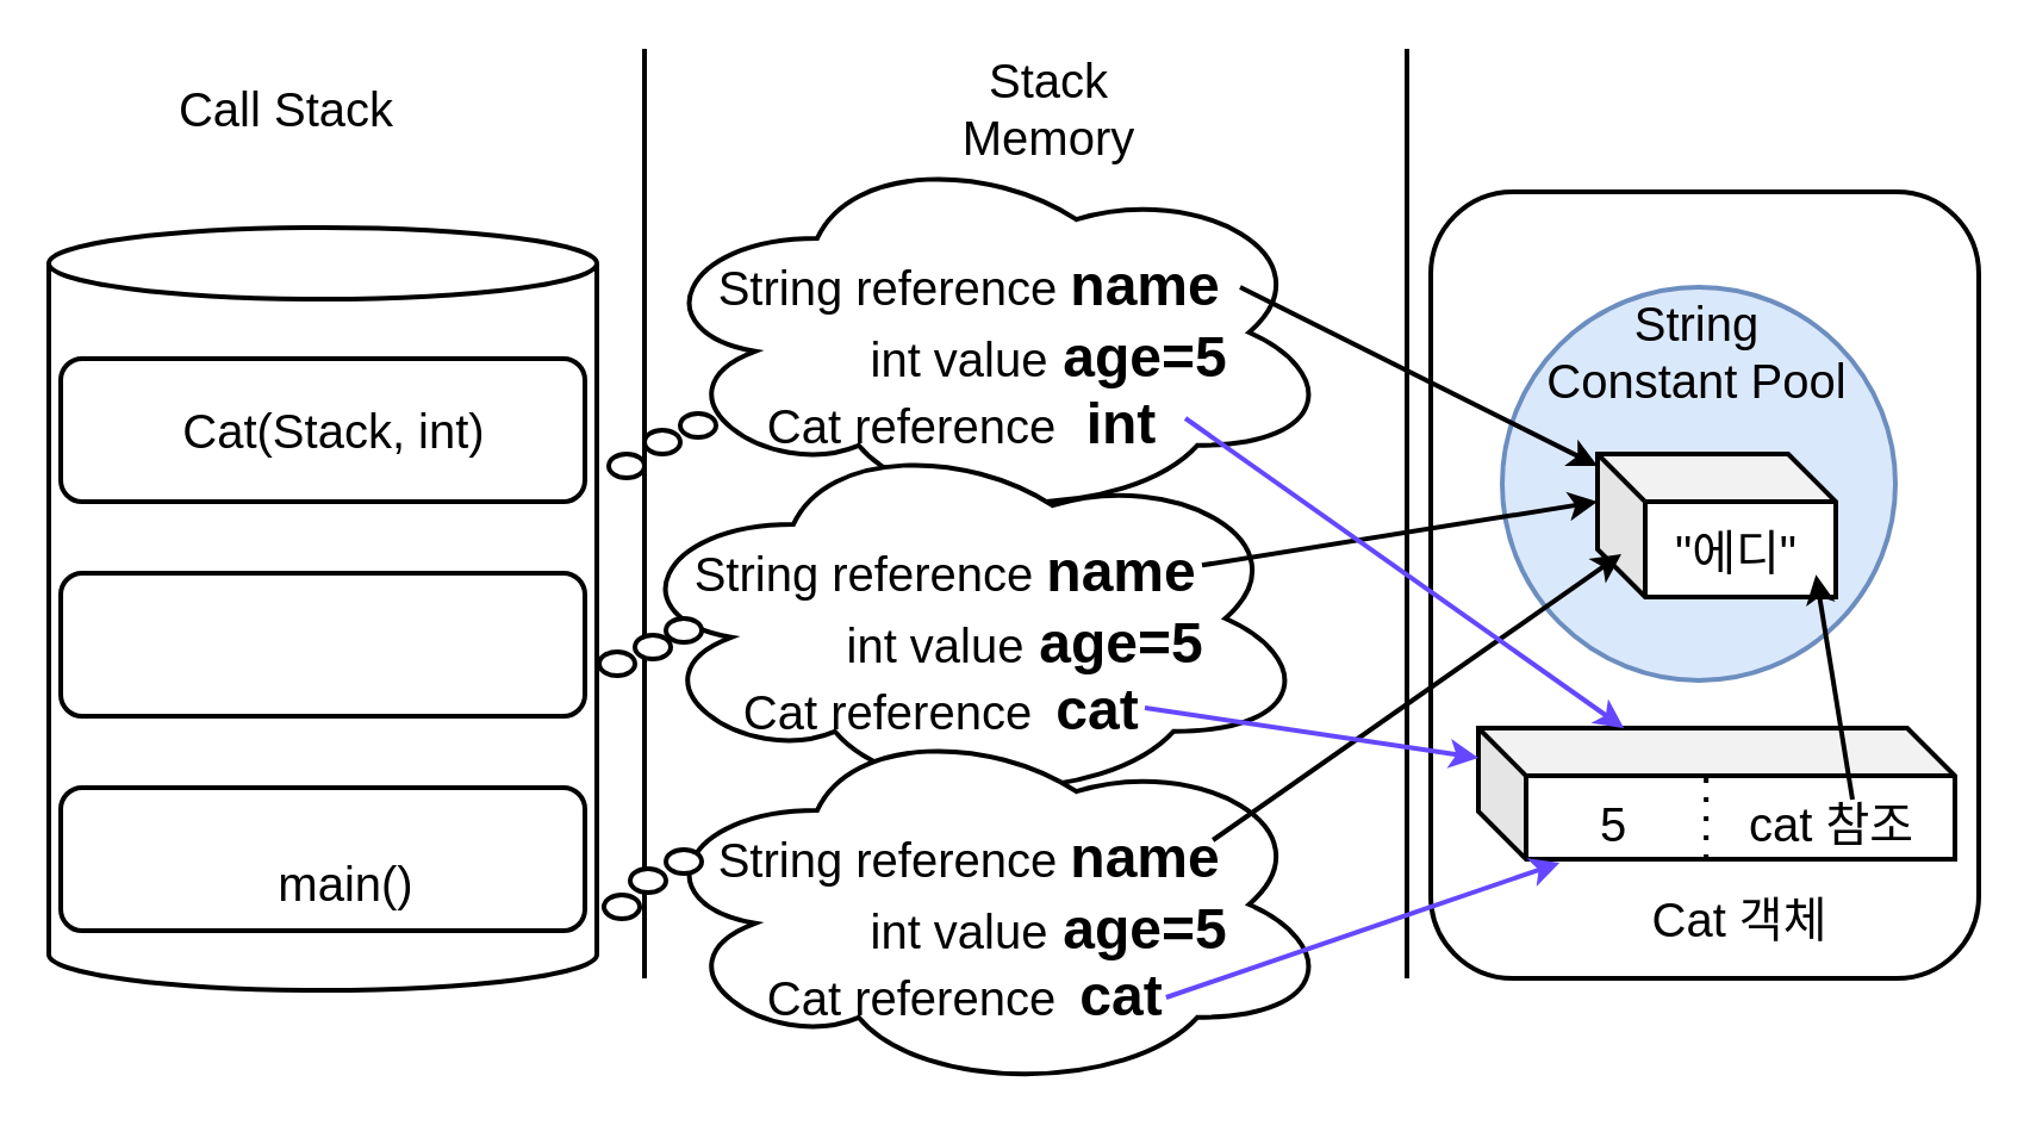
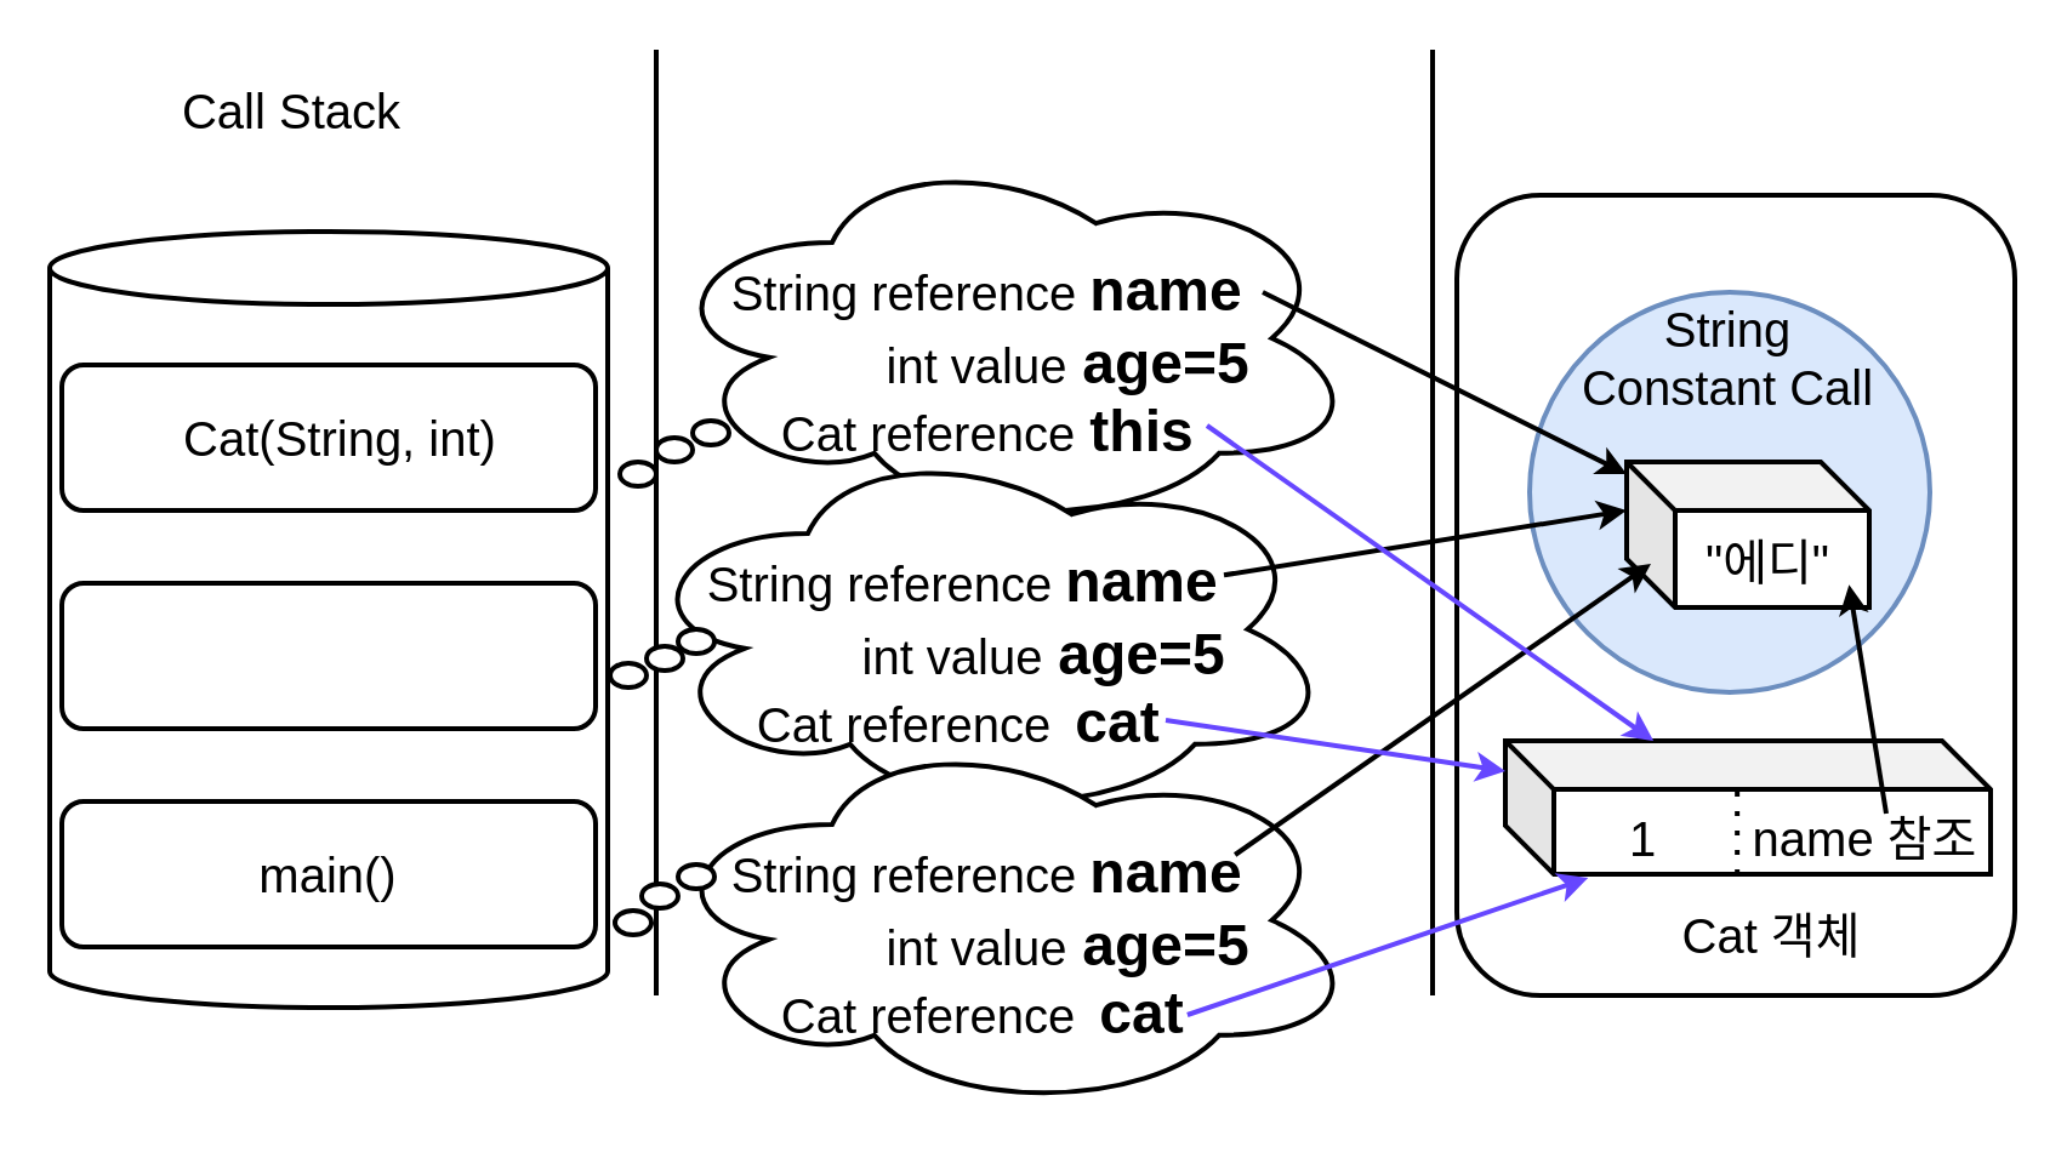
  <mxCell id="0" />
  <mxCell id="1" parent="0" />
  <mxCell id="2" value="" style="endArrow=none;html=1;rounded=0;strokeWidth=2;" edge="1" parent="1"><mxGeometry width="50" height="50" relative="1" as="geometry"><mxPoint x="270" y="410" as="sourcePoint" /><mxPoint x="270" y="20" as="targetPoint" /></mxGeometry></mxCell>
  <mxCell id="3" value="" style="endArrow=none;html=1;rounded=0;strokeWidth=2;" edge="1" parent="1"><mxGeometry width="50" height="50" relative="1" as="geometry"><mxPoint x="590" y="410" as="sourcePoint" /><mxPoint x="590" y="20" as="targetPoint" /></mxGeometry></mxCell>
  <mxCell id="4" value="&lt;font style=&quot;font-size: 20px;&quot;&gt;Call Stack&lt;/font&gt;" style="text;html=1;strokeColor=none;fillColor=none;align=center;verticalAlign=middle;whiteSpace=wrap;rounded=0;" vertex="1" parent="1"><mxGeometry x="70" y="30" width="100" height="30" as="geometry" /></mxCell>
- <mxCell id="5" value="&lt;div style=&quot;font-size: 20px;&quot;&gt;&lt;font style=&quot;font-size: 20px;&quot;&gt;Stack Memory&lt;/font&gt;&lt;/div&gt;" style="text;html=1;strokeColor=none;fillColor=none;align=center;verticalAlign=middle;whiteSpace=wrap;rounded=0;" vertex="1" parent="1"><mxGeometry x="390" y="30" width="100" height="30" as="geometry" /></mxCell>
  <mxCell id="6" value="" style="shape=cylinder3;whiteSpace=wrap;html=1;boundedLbl=1;backgroundOutline=1;size=15;strokeWidth=2;fontSize=20;" vertex="1" parent="1"><mxGeometry x="20" y="95" width="230" height="320" as="geometry" /></mxCell>
  <mxCell id="7" value="" style="rounded=1;whiteSpace=wrap;html=1;strokeWidth=2;fontSize=20;" vertex="1" parent="1"><mxGeometry x="600" y="80" width="230" height="330" as="geometry" /></mxCell>
  <mxCell id="8" value="" style="ellipse;whiteSpace=wrap;html=1;aspect=fixed;strokeWidth=2;fontSize=20;fillColor=#dae8fc;strokeColor=#6c8ebf;" vertex="1" parent="1"><mxGeometry x="630" y="120" width="165" height="165" as="geometry" /></mxCell>
- <mxCell id="9" value="String Constant Pool" style="text;html=1;strokeColor=none;fillColor=none;align=center;verticalAlign=middle;whiteSpace=wrap;rounded=0;strokeWidth=2;fontSize=20;" vertex="1" parent="1"><mxGeometry x="647" y="122" width="130" height="50" as="geometry" /></mxCell>
+ <mxCell id="9" value="String Constant Call" style="text;html=1;strokeColor=none;fillColor=none;align=center;verticalAlign=middle;whiteSpace=wrap;rounded=0;strokeWidth=2;fontSize=20;" vertex="1" parent="1"><mxGeometry x="647" y="122" width="130" height="50" as="geometry" /></mxCell>
  <mxCell id="10" value="" style="group" vertex="1" connectable="0" parent="1"><mxGeometry x="670" y="190" width="100" height="60" as="geometry" /></mxCell>
  <mxCell id="11" value="" style="shape=cube;whiteSpace=wrap;html=1;boundedLbl=1;backgroundOutline=1;darkOpacity=0.05;darkOpacity2=0.1;strokeWidth=2;fontSize=20;" vertex="1" parent="10"><mxGeometry width="100" height="60" as="geometry" /></mxCell>
  <mxCell id="12" value="&quot;에디&quot;" style="text;html=1;strokeColor=none;fillColor=none;align=center;verticalAlign=middle;whiteSpace=wrap;rounded=0;strokeWidth=2;fontSize=20;" vertex="1" parent="10"><mxGeometry x="25" y="22.5" width="66.667" height="37.5" as="geometry" /></mxCell>
  <mxCell id="13" value="" style="shape=cube;whiteSpace=wrap;html=1;boundedLbl=1;backgroundOutline=1;darkOpacity=0.05;darkOpacity2=0.1;strokeWidth=2;fontSize=20;" vertex="1" parent="1"><mxGeometry x="620" y="305" width="200" height="55" as="geometry" /></mxCell>
  <mxCell id="14" value="Cat 객체" style="text;html=1;strokeColor=none;fillColor=none;align=center;verticalAlign=middle;whiteSpace=wrap;rounded=0;strokeWidth=2;fontSize=20;" vertex="1" parent="1"><mxGeometry x="690" y="370" width="80" height="30" as="geometry" /></mxCell>
  <mxCell id="15" value="" style="endArrow=none;dashed=1;html=1;dashPattern=1 3;strokeWidth=2;rounded=0;fontSize=20;" edge="1" parent="1"><mxGeometry width="50" height="50" relative="1" as="geometry"><mxPoint x="715.58" y="360" as="sourcePoint" /><mxPoint x="715.58" y="320" as="targetPoint" /><Array as="points"><mxPoint x="715.58" y="340" /></Array></mxGeometry></mxCell>
- <mxCell id="16" value="cat 참조" style="text;html=1;strokeColor=none;fillColor=none;align=center;verticalAlign=middle;whiteSpace=wrap;rounded=0;strokeWidth=2;fontSize=20;" vertex="1" parent="1"><mxGeometry x="717" y="330" width="103" height="30" as="geometry" /></mxCell>
- <mxCell id="17" value="5" style="text;html=1;strokeColor=none;fillColor=none;align=center;verticalAlign=middle;whiteSpace=wrap;rounded=0;strokeWidth=2;fontSize=20;" vertex="1" parent="1"><mxGeometry x="647" y="330" width="60" height="30" as="geometry" /></mxCell>
+ <mxCell id="16" value="name 참조" style="text;html=1;strokeColor=none;fillColor=none;align=center;verticalAlign=middle;whiteSpace=wrap;rounded=0;strokeWidth=2;fontSize=20;" vertex="1" parent="1"><mxGeometry x="717" y="330" width="103" height="30" as="geometry" /></mxCell>
+ <mxCell id="17" value="1" style="text;html=1;strokeColor=none;fillColor=none;align=center;verticalAlign=middle;whiteSpace=wrap;rounded=0;strokeWidth=2;fontSize=20;" vertex="1" parent="1"><mxGeometry x="647" y="330" width="60" height="30" as="geometry" /></mxCell>
  <mxCell id="18" value="" style="group" vertex="1" connectable="0" parent="1"><mxGeometry x="25" y="150" width="220" height="60" as="geometry" /></mxCell>
  <mxCell id="19" value="" style="rounded=1;whiteSpace=wrap;html=1;fontSize=20;strokeWidth=2;" vertex="1" parent="18"><mxGeometry width="220" height="60" as="geometry" /></mxCell>
- <mxCell id="20" value="Cat(Stack, int)" style="text;html=1;strokeColor=none;fillColor=none;align=center;verticalAlign=middle;whiteSpace=wrap;rounded=0;strokeWidth=2;fontSize=20;" vertex="1" parent="18"><mxGeometry x="45" y="15" width="140" height="30" as="geometry" /></mxCell>
+ <mxCell id="20" value="Cat(String, int)" style="text;html=1;strokeColor=none;fillColor=none;align=center;verticalAlign=middle;whiteSpace=wrap;rounded=0;strokeWidth=2;fontSize=20;" vertex="1" parent="18"><mxGeometry x="45" y="15" width="140" height="30" as="geometry" /></mxCell>
  <mxCell id="21" value="" style="group" vertex="1" connectable="0" parent="1"><mxGeometry x="25" y="240" width="220" height="60" as="geometry" /></mxCell>
  <mxCell id="22" value="" style="rounded=1;whiteSpace=wrap;html=1;fontSize=20;strokeWidth=2;" vertex="1" parent="21"><mxGeometry width="220" height="60" as="geometry" /></mxCell>
  <mxCell id="23" value="" style="group" vertex="1" connectable="0" parent="1"><mxGeometry x="25" y="330" width="220" height="60" as="geometry" /></mxCell>
  <mxCell id="24" value="" style="rounded=1;whiteSpace=wrap;html=1;fontSize=20;strokeWidth=2;" vertex="1" parent="23"><mxGeometry width="220" height="60" as="geometry" /></mxCell>
- <mxCell id="25" value="main()" style="text;html=1;strokeColor=none;fillColor=none;align=center;verticalAlign=middle;whiteSpace=wrap;rounded=0;strokeWidth=2;fontSize=20;" vertex="1" parent="23"><mxGeometry x="90" y="25" width="60" height="30" as="geometry" /></mxCell>
+ <mxCell id="25" value="main()" style="text;html=1;strokeColor=none;fillColor=none;align=center;verticalAlign=middle;whiteSpace=wrap;rounded=0;strokeWidth=2;fontSize=20;" vertex="1" parent="23"><mxGeometry x="80" y="15" width="60" height="30" as="geometry" /></mxCell>
  <mxCell id="26" value="" style="group" vertex="1" connectable="0" parent="1"><mxGeometry x="250" y="60" width="310" height="158" as="geometry" /></mxCell>
  <mxCell id="27" value="" style="ellipse;shape=cloud;whiteSpace=wrap;html=1;strokeWidth=2;fontSize=20;" vertex="1" parent="26"><mxGeometry x="20" width="290" height="158" as="geometry" /></mxCell>
  <mxCell id="28" value="String reference" style="text;html=1;strokeColor=none;fillColor=none;align=center;verticalAlign=middle;whiteSpace=wrap;rounded=0;strokeWidth=2;fontSize=20;" vertex="1" parent="26"><mxGeometry y="50" width="245" height="20" as="geometry" /></mxCell>
  <mxCell id="29" value="int value" style="text;html=1;strokeColor=none;fillColor=none;align=center;verticalAlign=middle;whiteSpace=wrap;rounded=0;strokeWidth=2;fontSize=20;" vertex="1" parent="26"><mxGeometry x="30" y="80" width="245" height="20" as="geometry" /></mxCell>
  <mxCell id="30" value="Cat reference" style="text;html=1;strokeColor=none;fillColor=none;align=center;verticalAlign=middle;whiteSpace=wrap;rounded=0;strokeWidth=2;fontSize=20;" vertex="1" parent="26"><mxGeometry x="10" y="108" width="245" height="20" as="geometry" /></mxCell>
  <mxCell id="31" value="name" style="text;strokeColor=none;fillColor=none;html=1;fontSize=24;fontStyle=1;verticalAlign=middle;align=center;strokeWidth=2;" vertex="1" parent="26"><mxGeometry x="180" y="40" width="100" height="40" as="geometry" /></mxCell>
  <mxCell id="32" value="age=5" style="text;strokeColor=none;fillColor=none;html=1;fontSize=24;fontStyle=1;verticalAlign=middle;align=center;strokeWidth=2;" vertex="1" parent="26"><mxGeometry x="180" y="70" width="100" height="40" as="geometry" /></mxCell>
- <mxCell id="33" value="int" style="text;strokeColor=none;fillColor=none;html=1;fontSize=24;fontStyle=1;verticalAlign=middle;align=center;strokeWidth=2;" vertex="1" parent="26"><mxGeometry x="170" y="98" width="100" height="40" as="geometry" /></mxCell>
+ <mxCell id="33" value="this" style="text;strokeColor=none;fillColor=none;html=1;fontSize=24;fontStyle=1;verticalAlign=middle;align=center;strokeWidth=2;" vertex="1" parent="26"><mxGeometry x="170" y="98" width="100" height="40" as="geometry" /></mxCell>
  <mxCell id="34" value="" style="endArrow=classic;html=1;rounded=0;strokeWidth=2;fontSize=20;" edge="1" parent="26" target="11"><mxGeometry width="50" height="50" relative="1" as="geometry"><mxPoint x="270" y="60" as="sourcePoint" /><mxPoint x="320" y="10" as="targetPoint" /></mxGeometry></mxCell>
  <mxCell id="35" value="" style="group" vertex="1" connectable="0" parent="1"><mxGeometry x="240" y="180" width="310" height="158" as="geometry" /></mxCell>
  <mxCell id="36" value="" style="ellipse;shape=cloud;whiteSpace=wrap;html=1;strokeWidth=2;fontSize=20;" vertex="1" parent="35"><mxGeometry x="20" width="290" height="158" as="geometry" /></mxCell>
  <mxCell id="37" value="String reference" style="text;html=1;strokeColor=none;fillColor=none;align=center;verticalAlign=middle;whiteSpace=wrap;rounded=0;strokeWidth=2;fontSize=20;" vertex="1" parent="35"><mxGeometry y="50" width="245" height="20" as="geometry" /></mxCell>
  <mxCell id="38" value="int value" style="text;html=1;strokeColor=none;fillColor=none;align=center;verticalAlign=middle;whiteSpace=wrap;rounded=0;strokeWidth=2;fontSize=20;" vertex="1" parent="35"><mxGeometry x="30" y="80" width="245" height="20" as="geometry" /></mxCell>
  <mxCell id="39" value="Cat reference" style="text;html=1;strokeColor=none;fillColor=none;align=center;verticalAlign=middle;whiteSpace=wrap;rounded=0;strokeWidth=2;fontSize=20;" vertex="1" parent="35"><mxGeometry x="10" y="108" width="245" height="20" as="geometry" /></mxCell>
  <mxCell id="40" value="name" style="text;strokeColor=none;fillColor=none;html=1;fontSize=24;fontStyle=1;verticalAlign=middle;align=center;strokeWidth=2;" vertex="1" parent="35"><mxGeometry x="180" y="40" width="100" height="40" as="geometry" /></mxCell>
  <mxCell id="41" value="age=5" style="text;strokeColor=none;fillColor=none;html=1;fontSize=24;fontStyle=1;verticalAlign=middle;align=center;strokeWidth=2;" vertex="1" parent="35"><mxGeometry x="180" y="70" width="100" height="40" as="geometry" /></mxCell>
  <mxCell id="42" value="cat" style="text;strokeColor=none;fillColor=none;html=1;fontSize=24;fontStyle=1;verticalAlign=middle;align=center;strokeWidth=2;" vertex="1" parent="35"><mxGeometry x="170" y="98" width="100" height="40" as="geometry" /></mxCell>
  <mxCell id="43" value="" style="ellipse;whiteSpace=wrap;html=1;strokeWidth=2;fontSize=20;" vertex="1" parent="35"><mxGeometry x="15" y="10" width="15" height="10" as="geometry" /></mxCell>
  <mxCell id="44" value="" style="ellipse;whiteSpace=wrap;html=1;strokeWidth=2;fontSize=20;" vertex="1" parent="35"><mxGeometry x="30" width="15" height="10" as="geometry" /></mxCell>
  <mxCell id="45" value="" style="ellipse;whiteSpace=wrap;html=1;strokeWidth=2;fontSize=20;" vertex="1" parent="35"><mxGeometry x="11" y="93" width="15" height="10" as="geometry" /></mxCell>
  <mxCell id="46" value="" style="group" vertex="1" connectable="0" parent="1"><mxGeometry x="250" y="300" width="310" height="158" as="geometry" /></mxCell>
  <mxCell id="47" value="" style="ellipse;shape=cloud;whiteSpace=wrap;html=1;strokeWidth=2;fontSize=20;" vertex="1" parent="46"><mxGeometry x="20" width="290" height="158" as="geometry" /></mxCell>
  <mxCell id="48" value="String reference" style="text;html=1;strokeColor=none;fillColor=none;align=center;verticalAlign=middle;whiteSpace=wrap;rounded=0;strokeWidth=2;fontSize=20;" vertex="1" parent="46"><mxGeometry y="50" width="245" height="20" as="geometry" /></mxCell>
  <mxCell id="49" value="int value" style="text;html=1;strokeColor=none;fillColor=none;align=center;verticalAlign=middle;whiteSpace=wrap;rounded=0;strokeWidth=2;fontSize=20;" vertex="1" parent="46"><mxGeometry x="30" y="80" width="245" height="20" as="geometry" /></mxCell>
  <mxCell id="50" value="Cat reference" style="text;html=1;strokeColor=none;fillColor=none;align=center;verticalAlign=middle;whiteSpace=wrap;rounded=0;strokeWidth=2;fontSize=20;" vertex="1" parent="46"><mxGeometry x="10" y="108" width="245" height="20" as="geometry" /></mxCell>
  <mxCell id="51" value="name" style="text;strokeColor=none;fillColor=none;html=1;fontSize=24;fontStyle=1;verticalAlign=middle;align=center;strokeWidth=2;" vertex="1" parent="46"><mxGeometry x="180" y="40" width="100" height="40" as="geometry" /></mxCell>
  <mxCell id="52" value="age=5" style="text;strokeColor=none;fillColor=none;html=1;fontSize=24;fontStyle=1;verticalAlign=middle;align=center;strokeWidth=2;" vertex="1" parent="46"><mxGeometry x="180" y="70" width="100" height="40" as="geometry" /></mxCell>
  <mxCell id="53" value="cat" style="text;strokeColor=none;fillColor=none;html=1;fontSize=24;fontStyle=1;verticalAlign=middle;align=center;strokeWidth=2;" vertex="1" parent="46"><mxGeometry x="170" y="98" width="100" height="40" as="geometry" /></mxCell>
  <mxCell id="54" value="" style="ellipse;whiteSpace=wrap;html=1;strokeWidth=2;fontSize=20;" vertex="1" parent="1"><mxGeometry x="285" y="173" width="15" height="10" as="geometry" /></mxCell>
  <mxCell id="55" value="" style="ellipse;whiteSpace=wrap;html=1;strokeWidth=2;fontSize=20;" vertex="1" parent="1"><mxGeometry x="279" y="259" width="15" height="10" as="geometry" /></mxCell>
  <mxCell id="56" value="" style="ellipse;whiteSpace=wrap;html=1;strokeWidth=2;fontSize=20;" vertex="1" parent="1"><mxGeometry x="253" y="375" width="15" height="10" as="geometry" /></mxCell>
  <mxCell id="57" value="" style="ellipse;whiteSpace=wrap;html=1;strokeWidth=2;fontSize=20;" vertex="1" parent="1"><mxGeometry x="264" y="364" width="15" height="10" as="geometry" /></mxCell>
  <mxCell id="58" value="" style="ellipse;whiteSpace=wrap;html=1;strokeWidth=2;fontSize=20;" vertex="1" parent="1"><mxGeometry x="279" y="356" width="15" height="10" as="geometry" /></mxCell>
  <mxCell id="59" value="" style="ellipse;whiteSpace=wrap;html=1;strokeWidth=2;fontSize=20;" vertex="1" parent="1"><mxGeometry x="266" y="266" width="15" height="10" as="geometry" /></mxCell>
  <mxCell id="60" value="" style="endArrow=classic;html=1;rounded=0;strokeWidth=2;fontSize=20;entryX=0;entryY=0;entryDx=0;entryDy=20;entryPerimeter=0;" edge="1" parent="1" target="11"><mxGeometry width="50" height="50" relative="1" as="geometry"><mxPoint x="504" y="236.667" as="sourcePoint" /><mxPoint x="664" y="210" as="targetPoint" /></mxGeometry></mxCell>
  <mxCell id="61" value="" style="endArrow=classic;html=1;rounded=0;strokeWidth=2;fontSize=20;entryX=0;entryY=0;entryDx=0;entryDy=20;entryPerimeter=0;" edge="1" parent="1"><mxGeometry width="50" height="50" relative="1" as="geometry"><mxPoint x="508.571" y="352" as="sourcePoint" /><mxPoint x="680" y="232" as="targetPoint" /></mxGeometry></mxCell>
  <mxCell id="62" value="" style="endArrow=classic;html=1;rounded=0;strokeWidth=2;fontSize=20;entryX=1;entryY=0.75;entryDx=0;entryDy=0;" edge="1" parent="1" target="12"><mxGeometry width="50" height="50" relative="1" as="geometry"><mxPoint x="777" y="335" as="sourcePoint" /><mxPoint x="927" y="410" as="targetPoint" /></mxGeometry></mxCell>
  <mxCell id="63" value="" style="endArrow=classic;html=1;rounded=0;strokeWidth=2;fontSize=20;strokeColor=#6647FF;" edge="1" parent="1" target="13"><mxGeometry width="50" height="50" relative="1" as="geometry"><mxPoint x="497" y="175" as="sourcePoint" /><mxPoint x="647" y="250" as="targetPoint" /></mxGeometry></mxCell>
  <mxCell id="64" value="" style="endArrow=classic;html=1;rounded=0;strokeWidth=2;fontSize=20;strokeColor=#6647FF;entryX=0.119;entryY=1.05;entryDx=0;entryDy=0;entryPerimeter=0;" edge="1" parent="1" target="17"><mxGeometry width="50" height="50" relative="1" as="geometry"><mxPoint x="488.925" y="418" as="sourcePoint" /><mxPoint x="667.063" y="335" as="targetPoint" /></mxGeometry></mxCell>
  <mxCell id="65" value="" style="endArrow=classic;html=1;rounded=0;strokeWidth=2;fontSize=20;strokeColor=#6647FF;" edge="1" parent="1" target="13"><mxGeometry width="50" height="50" relative="1" as="geometry"><mxPoint x="480.005" y="296.5" as="sourcePoint" /><mxPoint x="661.08" y="330" as="targetPoint" /></mxGeometry></mxCell>
